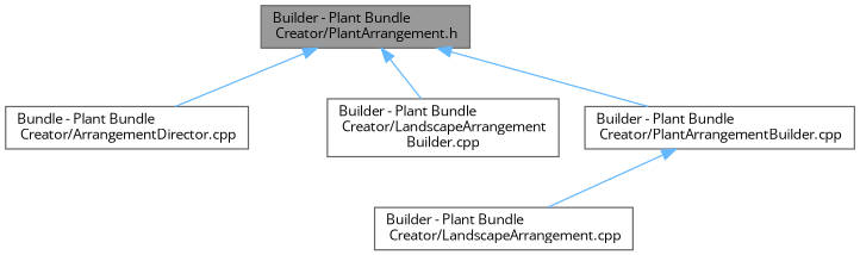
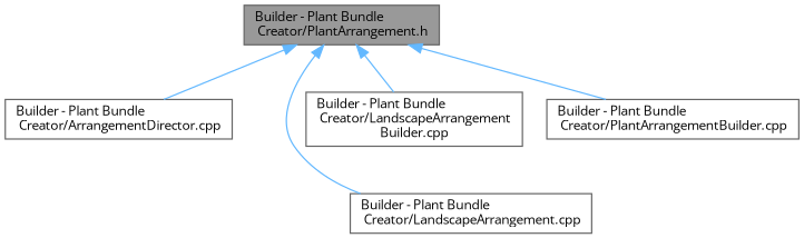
  digraph {
    fontname="Open Sans"
    node [color=grey40 fillcolor=white fontname="Open Sans" fontsize=10 shape=box style=filled]
    edge [color=steelblue1 dir=back fontname="Open Sans" fontsize=10 labelfontname=Helvetica labelfontsize=10 style=solid]
    n1 [color=gray40 fillcolor=grey60 fontcolor=black height=0.2 label="Builder - Plant Bundle\l Creator/PlantArrangement.h" width=0.4]
-   n2 [height=0.2 label="Bundle - Plant Bundle\l Creator/ArrangementDirector.cpp" width=0.4]
+   n2 [height=0.2 label="Builder - Plant Bundle\l Creator/ArrangementDirector.cpp" width=0.4]
    n3 [height=0.2 label="Builder - Plant Bundle\l Creator/LandscapeArrangement.cpp" width=0.4]
    n4 [height=0.2 label="Builder - Plant Bundle\l Creator/LandscapeArrangement\lBuilder.cpp" width=0.4]
    n5 [height=0.2 label="Builder - Plant Bundle\l Creator/PlantArrangementBuilder.cpp" width=0.4]
    n1 -> n2
-   n5 -> n3
+   n1 -> n3
    n1 -> n4
    n1 -> n5
  }
